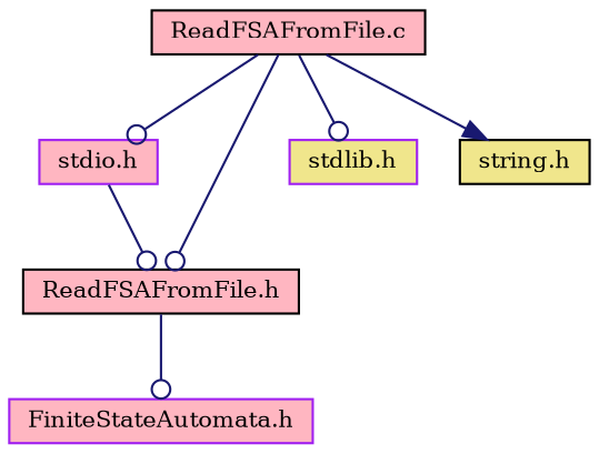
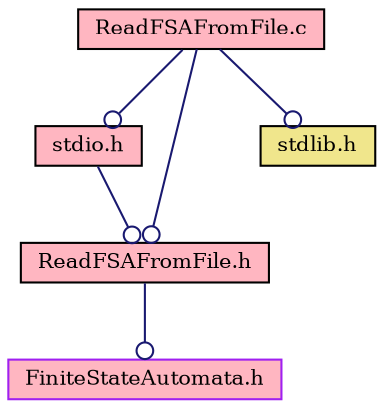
  digraph {
    fontname="DejaVu Serif"
    node [color=black fillcolor=lightpink fontname="DejaVu Serif" fontsize=10 shape=record style=filled]
    edge [arrowhead=odot color=midnightblue fontname="DejaVu Serif" fontsize=10 labelfontname=Helvetica labelfontsize=10 style=solid]
    n1 [fontcolor=black height=0.2 label="ReadFSAFromFile.c" width=0.4]
-   n2 [color=purple height=0.2 label="stdio.h" width=0.4]
+   n2 [height=0.2 label="stdio.h" width=0.4]
    n3 [height=0.2 label="ReadFSAFromFile.h" width=0.4]
-   n4 [color=purple fillcolor=khaki height=0.2 label="stdlib.h" width=0.4]
-   n5 [fillcolor=khaki height=0.2 label="string.h" width=0.4]
+   n4 [fillcolor=khaki height=0.2 label="stdlib.h" width=0.4]
    n6 [color=purple height=0.2 label="FiniteStateAutomata.h" width=0.4]
    n1 -> n2
    n1 -> n3
    n1 -> n4
-   n1 -> n5 [arrowhead=normal]
    n2 -> n3
    n3 -> n6
  }
